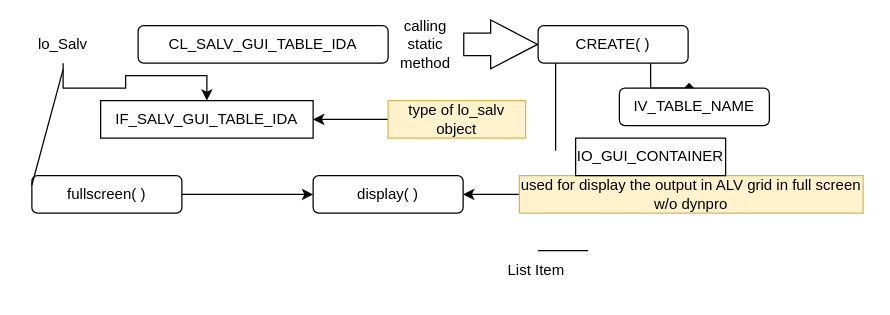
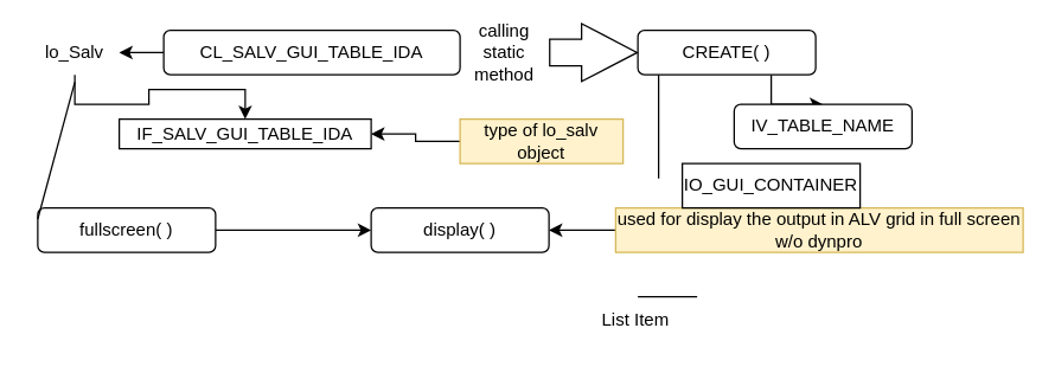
  <mxCell id="0" />
  <mxCell id="1" parent="0" />
+ <mxCell id="2" value="" style="edgeStyle=orthogonalEdgeStyle;rounded=0;orthogonalLoop=1;jettySize=auto;html=1;" parent="1" source="3" target="11" edge="1"><mxGeometry relative="1" as="geometry" /></mxCell>
  <mxCell id="3" value="CL_SALV_GUI_TABLE_IDA" style="rounded=1;whiteSpace=wrap;html=1;" parent="1" vertex="1"><mxGeometry x="110" y="20" width="200" height="30" as="geometry" /></mxCell>
- <mxCell id="4" value="" style="edgeStyle=orthogonalEdgeStyle;rounded=0;orthogonalLoop=1;jettySize=auto;html=1;exitX=0.75;exitY=1;exitDx=0;exitDy=0;endArrow=diamond;" parent="1" source="5" target="9" edge="1"><mxGeometry relative="1" as="geometry"><mxPoint x="520" as="sourcePoint" y="-10" /></mxGeometry></mxCell>
+ <mxCell id="4" value="" style="edgeStyle=orthogonalEdgeStyle;rounded=0;orthogonalLoop=1;jettySize=auto;html=1;exitX=0.75;exitY=1;exitDx=0;exitDy=0;" parent="1" source="5" target="9" edge="1"><mxGeometry relative="1" as="geometry"><mxPoint x="520" as="sourcePoint" y="-10" /></mxGeometry></mxCell>
  <mxCell id="5" value="CREATE( )" style="whiteSpace=wrap;html=1;rounded=1;" parent="1" vertex="1"><mxGeometry x="430" y="20" width="120" height="30" as="geometry" /></mxCell>
  <mxCell id="6" value="" style="shape=flexArrow;endArrow=classic;html=1;rounded=0;endWidth=20;endSize=12.16;width=18;entryX=0;entryY=0.5;entryDx=0;entryDy=0;startArrow=none;" parent="1" source="7" target="5" edge="1"><mxGeometry width="50" height="50" relative="1" as="geometry"><mxPoint x="310" y="34.5" as="sourcePoint" /><mxPoint x="400" y="34.5" as="targetPoint" /><Array as="points"><mxPoint x="370" y="35" /></Array></mxGeometry></mxCell>
  <mxCell id="7" value="calling static method" style="text;html=1;strokeColor=none;fillColor=none;align=center;verticalAlign=middle;whiteSpace=wrap;rounded=0;" parent="1" vertex="1"><mxGeometry x="310" y="20" width="60" height="30" as="geometry" /></mxCell>
  <mxCell id="8" value="" style="shape=flexArrow;endArrow=none;html=1;rounded=0;endWidth=20;endSize=12.16;width=18;entryX=0;entryY=0.5;entryDx=0;entryDy=0;" parent="1" target="7" edge="1"><mxGeometry width="50" height="50" relative="1" as="geometry"><mxPoint x="310" y="34.5" as="sourcePoint" /><mxPoint x="430" y="35" as="targetPoint" /><Array as="points" /></mxGeometry></mxCell>
  <mxCell id="9" value="IV_TABLE_NAME" style="whiteSpace=wrap;html=1;rounded=1;" parent="1" vertex="1"><mxGeometry x="495" y="70" width="120" height="30" as="geometry" /></mxCell>
  <mxCell id="10" value="" style="edgeStyle=orthogonalEdgeStyle;rounded=0;orthogonalLoop=1;jettySize=auto;html=1;" parent="1" source="11" target="12" edge="1"><mxGeometry relative="1" as="geometry" /></mxCell>
  <mxCell id="11" value="lo_Salv" style="text;html=1;strokeColor=none;fillColor=none;align=center;verticalAlign=middle;whiteSpace=wrap;rounded=0;" parent="1" vertex="1"><mxGeometry y="20" width="60" height="30" as="geometry" x="20" /></mxCell>
- <mxCell id="12" value="IF_SALV_GUI_TABLE_IDA" style="whiteSpace=wrap;html=1;" parent="1" vertex="1"><mxGeometry x="80" y="80" width="170" height="30" as="geometry" /></mxCell>
+ <mxCell id="12" value="IF_SALV_GUI_TABLE_IDA" style="whiteSpace=wrap;html=1;" parent="1" vertex="1"><mxGeometry x="80" y="80" width="170" height="20" as="geometry" /></mxCell>
  <mxCell id="13" value="" style="edgeStyle=orthogonalEdgeStyle;rounded=0;orthogonalLoop=1;jettySize=auto;html=1;" parent="1" source="14" target="16" edge="1"><mxGeometry relative="1" as="geometry" /></mxCell>
  <mxCell id="14" value="fullscreen( )" style="rounded=1;whiteSpace=wrap;html=1;" parent="1" vertex="1"><mxGeometry x="25" y="140" width="120" height="30" as="geometry" /></mxCell>
  <mxCell id="15" value="" style="endArrow=none;html=1;rounded=0;exitX=0;exitY=0.25;exitDx=0;exitDy=0;" parent="1" source="14" edge="1"><mxGeometry width="50" height="50" relative="1" as="geometry"><mxPoint x="50" y="115" as="sourcePoint" /><mxPoint x="50" y="55" as="targetPoint" /></mxGeometry></mxCell>
  <mxCell id="16" value="display( )" style="rounded=1;whiteSpace=wrap;html=1;" parent="1" vertex="1"><mxGeometry x="250" y="140" width="120" height="30" as="geometry" /></mxCell>
  <mxCell id="17" value="" style="edgeStyle=orthogonalEdgeStyle;rounded=0;orthogonalLoop=1;jettySize=auto;html=1;" parent="1" source="18" target="16" edge="1"><mxGeometry relative="1" as="geometry" /></mxCell>
  <mxCell id="18" value="used for display the output in ALV grid in full screen w/o dynpro" style="text;html=1;strokeColor=#d6b656;fillColor=#fff2cc;align=center;verticalAlign=middle;whiteSpace=wrap;rounded=0;" parent="1" vertex="1"><mxGeometry x="415" y="140" width="275" height="30" as="geometry" /></mxCell>
  <mxCell id="19" value="" style="edgeStyle=orthogonalEdgeStyle;rounded=0;orthogonalLoop=1;jettySize=auto;html=1;" parent="1" source="20" target="12" edge="1"><mxGeometry relative="1" as="geometry" /></mxCell>
  <mxCell id="20" value="type of lo_salv object" style="text;html=1;strokeColor=#d6b656;fillColor=#fff2cc;align=center;verticalAlign=middle;whiteSpace=wrap;rounded=0;" parent="1" vertex="1"><mxGeometry x="310" y="80" width="110" height="30" as="geometry" /></mxCell>
  <mxCell id="21" value="IO_GUI_CONTAINER" style="whiteSpace=wrap;html=1;rounded=0;" vertex="1" parent="1"><mxGeometry x="460" y="110" width="120" height="30" as="geometry" /></mxCell>
  <mxCell id="22" value="" style="endArrow=none;html=1;rounded=0;" edge="1" parent="1"><mxGeometry width="50" height="50" relative="1" as="geometry"><mxPoint x="444" y="120" as="sourcePoint" /><mxPoint x="444" y="50" as="targetPoint" /></mxGeometry></mxCell>
  <mxCell id="23" value="" style="endArrow=none;html=1;rounded=0;" edge="1" parent="1"><mxGeometry width="50" height="50" relative="1" as="geometry"><mxPoint x="430" y="200" as="sourcePoint" /><mxPoint x="470" y="200" as="targetPoint" /></mxGeometry></mxCell>
  <mxCell id="24" value="List Item" style="text;strokeColor=none;fillColor=none;align=left;verticalAlign=middle;spacingLeft=4;spacingRight=4;overflow=hidden;points=[[0,0.5],[1,0.5]];portConstraint=eastwest;rotatable=0;" vertex="1" parent="1"><mxGeometry x="400" y="200" width="80" height="30" as="geometry" /></mxCell>
